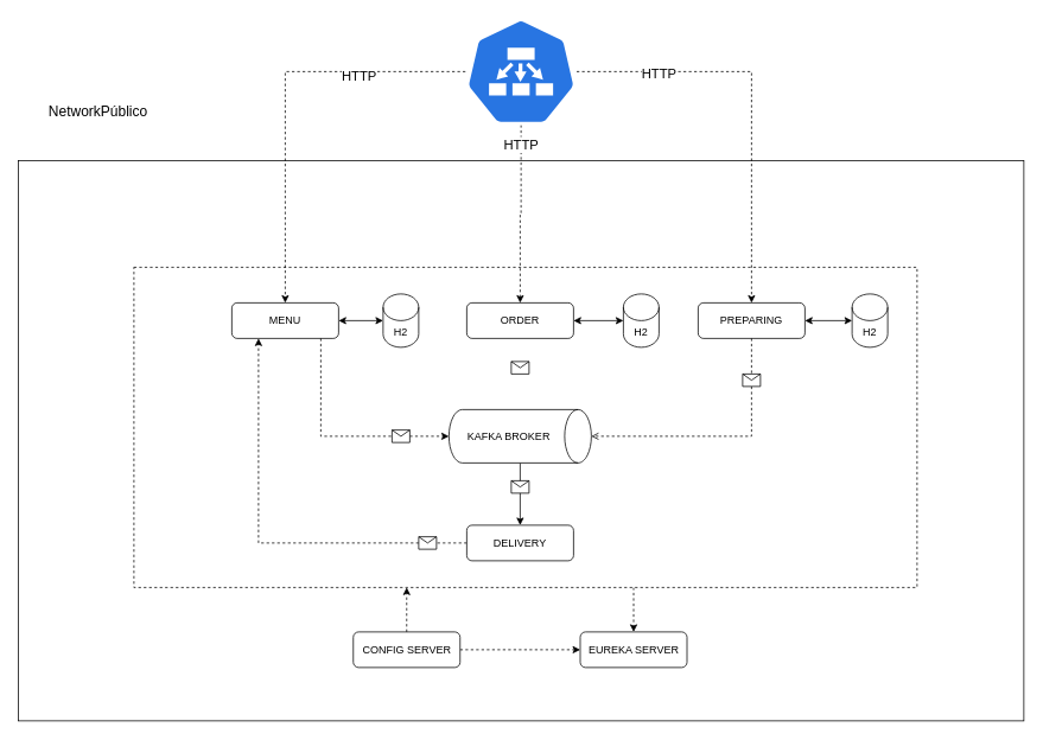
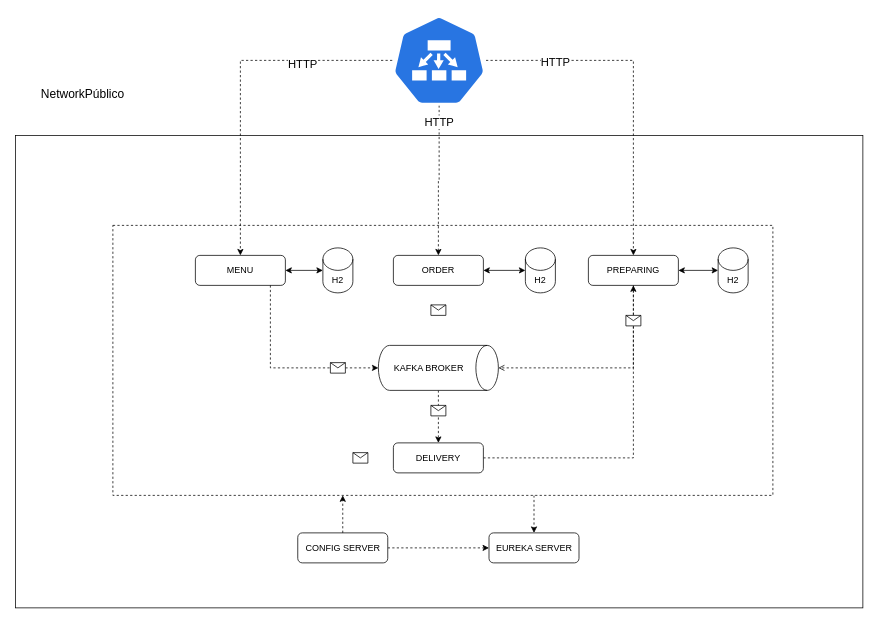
  <mxCell id="0" />
  <mxCell id="1" parent="0" />
  <mxCell id="2" value="&lt;div align=&quot;left&quot;&gt;&lt;br&gt;&lt;/div&gt;" style="rounded=0;whiteSpace=wrap;html=1;" vertex="1" parent="1"><mxGeometry x="20" y="180" width="1130" height="630" as="geometry" /></mxCell>
  <mxCell id="3" style="edgeStyle=orthogonalEdgeStyle;rounded=0;orthogonalLoop=1;jettySize=auto;html=1;entryX=0.5;entryY=0;entryDx=0;entryDy=0;dashed=1;" edge="1" parent="1" target="10"><mxGeometry relative="1" as="geometry"><mxPoint x="711.5" y="660" as="sourcePoint" /><Array as="points"><mxPoint x="711.5" y="670" /><mxPoint x="711.5" y="670" /></Array></mxGeometry></mxCell>
  <mxCell id="4" value="" style="rounded=0;whiteSpace=wrap;html=1;dashed=1;" vertex="1" parent="1"><mxGeometry x="150" y="300" width="880" height="360" as="geometry" /></mxCell>
  <mxCell id="5" value="MENU" style="rounded=1;whiteSpace=wrap;html=1;fontSize=12;glass=0;strokeWidth=1;shadow=0;" parent="1" vertex="1"><mxGeometry x="260" y="340" width="120" height="40" as="geometry" /></mxCell>
  <mxCell id="6" value="PREPARING" style="rounded=1;whiteSpace=wrap;html=1;fontSize=12;glass=0;strokeWidth=1;shadow=0;" vertex="1" parent="1"><mxGeometry x="784" y="340" width="120" height="40" as="geometry" /></mxCell>
  <mxCell id="7" style="edgeStyle=orthogonalEdgeStyle;rounded=0;orthogonalLoop=1;jettySize=auto;html=1;entryX=0;entryY=0.5;entryDx=0;entryDy=0;dashed=1;" edge="1" parent="1" source="9" target="10"><mxGeometry relative="1" as="geometry"><Array as="points"><mxPoint x="616.5" y="730" /><mxPoint x="616.5" y="730" /></Array></mxGeometry></mxCell>
  <mxCell id="8" value="" style="edgeStyle=orthogonalEdgeStyle;rounded=0;orthogonalLoop=1;jettySize=auto;html=1;dashed=1;" edge="1" parent="1" source="9" target="4"><mxGeometry relative="1" as="geometry"><Array as="points"><mxPoint x="457" y="685" /><mxPoint x="457" y="685" /></Array></mxGeometry></mxCell>
  <mxCell id="9" value="CONFIG SERVER" style="rounded=1;whiteSpace=wrap;html=1;fontSize=12;glass=0;strokeWidth=1;shadow=0;" vertex="1" parent="1"><mxGeometry x="396.5" y="710" width="120" height="40" as="geometry" /></mxCell>
  <mxCell id="10" value="EUREKA SERVER" style="rounded=1;whiteSpace=wrap;html=1;fontSize=12;glass=0;strokeWidth=1;shadow=0;" vertex="1" parent="1"><mxGeometry x="651.5" y="710" width="120" height="40" as="geometry" /></mxCell>
- <mxCell id="11" style="edgeStyle=orthogonalEdgeStyle;rounded=0;orthogonalLoop=1;jettySize=auto;html=1;entryX=0.25;entryY=1;entryDx=0;entryDy=0;dashed=1;" edge="1" parent="1" source="12" target="5"><mxGeometry relative="1" as="geometry" /></mxCell>
+ <mxCell id="11" style="edgeStyle=orthogonalEdgeStyle;rounded=0;orthogonalLoop=1;jettySize=auto;html=1;dashed=1;" edge="1" parent="1" source="12" target="6"><mxGeometry relative="1" as="geometry" /></mxCell>
  <mxCell id="12" value="DELIVERY" style="rounded=1;whiteSpace=wrap;html=1;fontSize=12;glass=0;strokeWidth=1;shadow=0;" vertex="1" parent="1"><mxGeometry x="524" y="590" width="120" height="40" as="geometry" /></mxCell>
- <mxCell id="13" style="edgeStyle=orthogonalEdgeStyle;rounded=0;orthogonalLoop=1;jettySize=auto;html=1;entryX=0.5;entryY=0;entryDx=0;entryDy=0;dashed=0;" edge="1" parent="1" source="14" target="12"><mxGeometry relative="1" as="geometry" /></mxCell>
+ <mxCell id="13" style="edgeStyle=orthogonalEdgeStyle;rounded=0;orthogonalLoop=1;jettySize=auto;html=1;entryX=0.5;entryY=0;entryDx=0;entryDy=0;dashed=1;" edge="1" parent="1" source="14" target="12"><mxGeometry relative="1" as="geometry" /></mxCell>
  <mxCell id="14" value="KAFKA BROKER" style="shape=cylinder3;whiteSpace=wrap;html=1;boundedLbl=1;backgroundOutline=1;size=15;direction=south;" vertex="1" parent="1"><mxGeometry x="504" y="460" width="160" height="60" as="geometry" /></mxCell>
  <mxCell id="15" style="edgeStyle=orthogonalEdgeStyle;rounded=0;orthogonalLoop=1;jettySize=auto;html=1;entryX=0.5;entryY=1;entryDx=0;entryDy=0;entryPerimeter=0;dashed=1;" edge="1" parent="1" source="5" target="14"><mxGeometry relative="1" as="geometry"><Array as="points"><mxPoint x="360" y="490" /></Array></mxGeometry></mxCell>
  <mxCell id="16" value="ORDER" style="rounded=1;whiteSpace=wrap;html=1;fontSize=12;glass=0;strokeWidth=1;shadow=0;" parent="1" vertex="1"><mxGeometry x="524" y="340" width="120" height="40" as="geometry" /></mxCell>
  <mxCell id="17" style="edgeStyle=orthogonalEdgeStyle;rounded=0;orthogonalLoop=1;jettySize=auto;html=1;exitX=0.5;exitY=1;exitDx=0;exitDy=0;" edge="1" parent="1" source="6" target="6"><mxGeometry relative="1" as="geometry" /></mxCell>
  <mxCell id="18" style="edgeStyle=orthogonalEdgeStyle;rounded=0;orthogonalLoop=1;jettySize=auto;html=1;entryX=0.5;entryY=0;entryDx=0;entryDy=0;entryPerimeter=0;dashed=1;endArrow=open;" edge="1" parent="1" source="6" target="14"><mxGeometry relative="1" as="geometry"><Array as="points"><mxPoint x="844" y="490" /></Array></mxGeometry></mxCell>
  <mxCell id="19" value="H2" style="shape=cylinder3;whiteSpace=wrap;html=1;boundedLbl=1;backgroundOutline=1;size=15;" vertex="1" parent="1"><mxGeometry x="430" y="330" width="40" height="60" as="geometry" /></mxCell>
  <mxCell id="20" value="" style="shape=message;html=1;outlineConnect=0;" vertex="1" parent="1"><mxGeometry x="440.004" y="483" width="20" height="14" as="geometry" /></mxCell>
  <mxCell id="21" value="" style="shape=message;html=1;outlineConnect=0;" vertex="1" parent="1"><mxGeometry x="834.004" y="420" width="20" height="14" as="geometry" /></mxCell>
  <mxCell id="22" value="" style="shape=message;html=1;outlineConnect=0;" vertex="1" parent="1"><mxGeometry x="574.004" y="540" width="20" height="14" as="geometry" /></mxCell>
  <mxCell id="23" value="" style="shape=message;html=1;outlineConnect=0;" vertex="1" parent="1"><mxGeometry x="470.004" y="603" width="20" height="14" as="geometry" /></mxCell>
  <mxCell id="24" value="H2" style="shape=cylinder3;whiteSpace=wrap;html=1;boundedLbl=1;backgroundOutline=1;size=15;" vertex="1" parent="1"><mxGeometry x="700" y="330" width="40" height="60" as="geometry" /></mxCell>
  <mxCell id="25" value="H2" style="shape=cylinder3;whiteSpace=wrap;html=1;boundedLbl=1;backgroundOutline=1;size=15;" vertex="1" parent="1"><mxGeometry x="957" y="330" width="40" height="60" as="geometry" /></mxCell>
  <mxCell id="26" value="" style="endArrow=classic;startArrow=classic;html=1;rounded=0;entryX=0;entryY=0.5;entryDx=0;entryDy=0;entryPerimeter=0;exitX=1;exitY=0.5;exitDx=0;exitDy=0;" edge="1" parent="1" source="5" target="19"><mxGeometry width="50" height="50" relative="1" as="geometry"><mxPoint x="460" y="420" as="sourcePoint" /><mxPoint x="510" y="370" as="targetPoint" /></mxGeometry></mxCell>
  <mxCell id="27" value="" style="endArrow=classic;startArrow=classic;html=1;rounded=0;entryX=0;entryY=0.5;entryDx=0;entryDy=0;entryPerimeter=0;exitX=1;exitY=0.5;exitDx=0;exitDy=0;" edge="1" parent="1" source="16" target="24"><mxGeometry width="50" height="50" relative="1" as="geometry"><mxPoint x="650" y="359.88" as="sourcePoint" /><mxPoint x="700" y="359.88" as="targetPoint" /></mxGeometry></mxCell>
  <mxCell id="28" value="" style="endArrow=classic;startArrow=classic;html=1;rounded=0;entryX=0;entryY=0.5;entryDx=0;entryDy=0;entryPerimeter=0;exitX=1;exitY=0.5;exitDx=0;exitDy=0;" edge="1" parent="1" source="6" target="25"><mxGeometry width="50" height="50" relative="1" as="geometry"><mxPoint x="907" y="359.88" as="sourcePoint" /><mxPoint x="957" y="359.88" as="targetPoint" /></mxGeometry></mxCell>
  <mxCell id="29" value="" style="shape=message;html=1;outlineConnect=0;" vertex="1" parent="1"><mxGeometry x="574.004" y="406" width="20" height="14" as="geometry" /></mxCell>
  <mxCell id="30" value="&lt;font style=&quot;font-size: 16px;&quot;&gt;NetworkPúblico&lt;/font&gt;" style="text;html=1;align=center;verticalAlign=middle;whiteSpace=wrap;rounded=0;strokeWidth=2;" vertex="1" parent="1"><mxGeometry x="30" y="110" width="160" height="30" as="geometry" /></mxCell>
  <mxCell id="31" style="edgeStyle=orthogonalEdgeStyle;rounded=0;orthogonalLoop=1;jettySize=auto;html=1;entryX=0.5;entryY=0;entryDx=0;entryDy=0;dashed=1;" edge="1" parent="1" source="37" target="5"><mxGeometry relative="1" as="geometry" /></mxCell>
  <mxCell id="32" value="&lt;font style=&quot;font-size: 15px;&quot;&gt;HTTP&lt;/font&gt;" style="edgeLabel;html=1;align=center;verticalAlign=middle;resizable=0;points=[];" vertex="1" connectable="0" parent="31"><mxGeometry x="-0.477" y="3" relative="1" as="geometry"><mxPoint x="1" as="offset" /></mxGeometry></mxCell>
  <mxCell id="33" style="edgeStyle=orthogonalEdgeStyle;rounded=0;orthogonalLoop=1;jettySize=auto;html=1;dashed=1;" edge="1" parent="1" source="37" target="6"><mxGeometry relative="1" as="geometry" /></mxCell>
  <mxCell id="34" value="&lt;font style=&quot;font-size: 15px;&quot;&gt;HTTP&lt;/font&gt;" style="edgeLabel;html=1;align=center;verticalAlign=middle;resizable=0;points=[];" vertex="1" connectable="0" parent="33"><mxGeometry x="-0.595" y="-1" relative="1" as="geometry"><mxPoint as="offset" /></mxGeometry></mxCell>
  <mxCell id="35" style="edgeStyle=orthogonalEdgeStyle;rounded=0;orthogonalLoop=1;jettySize=auto;html=1;entryX=0.5;entryY=0;entryDx=0;entryDy=0;dashed=1;" edge="1" parent="1" source="37" target="16"><mxGeometry relative="1" as="geometry" /></mxCell>
  <mxCell id="36" value="&lt;font style=&quot;font-size: 15px;&quot;&gt;HTTP&lt;/font&gt;" style="edgeLabel;html=1;align=center;verticalAlign=middle;resizable=0;points=[];" vertex="1" connectable="0" parent="35"><mxGeometry x="-0.159" relative="1" as="geometry"><mxPoint x="-1" y="-64" as="offset" /></mxGeometry></mxCell>
  <mxCell id="37" value="" style="aspect=fixed;sketch=0;html=1;dashed=0;whitespace=wrap;verticalLabelPosition=bottom;verticalAlign=top;fillColor=#2875E2;strokeColor=#ffffff;points=[[0.005,0.63,0],[0.1,0.2,0],[0.9,0.2,0],[0.5,0,0],[0.995,0.63,0],[0.72,0.99,0],[0.5,1,0],[0.28,0.99,0]];shape=mxgraph.kubernetes.icon2;prIcon=ep" vertex="1" parent="1"><mxGeometry x="522.5" y="20" width="125" height="120" as="geometry" /></mxCell>
